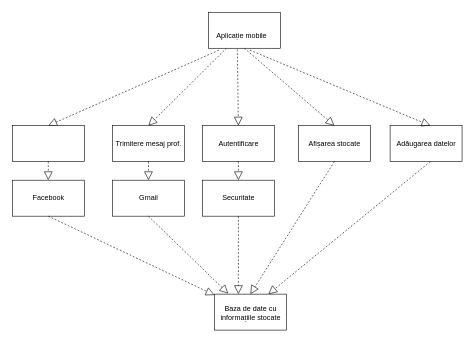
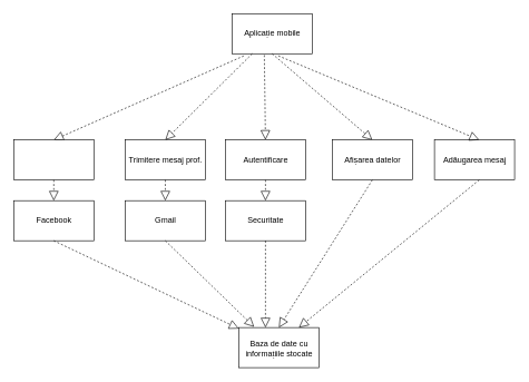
  <mxCell id="0" />
  <mxCell id="1" parent="0" />
  <mxCell id="2" value="" style="rounded=0;whiteSpace=wrap;html=1;" parent="1" vertex="1"><mxGeometry x="357" y="490" width="120" height="60" as="geometry" /></mxCell>
  <mxCell id="3" value="" style="rounded=0;whiteSpace=wrap;html=1;" parent="1" vertex="1"><mxGeometry x="347" y="20" width="120" height="60" as="geometry" /></mxCell>
- <mxCell id="4" value="Aplicație mobile" style="text;html=1;resizable=0;autosize=1;align=center;verticalAlign=middle;points=[];fillColor=none;strokeColor=none;rounded=0;" parent="1" vertex="1"><mxGeometry x="352" y="50" width="100" height="20" as="geometry" /></mxCell>
+ <mxCell id="4" value="Aplicație mobile" style="text;html=1;resizable=0;autosize=1;align=center;verticalAlign=middle;points=[];fillColor=none;strokeColor=none;rounded=0;" parent="1" vertex="1"><mxGeometry x="357" y="40" width="100" height="20" as="geometry" /></mxCell>
  <mxCell id="5" value="Baza de date cu" style="text;html=1;resizable=0;autosize=1;align=center;verticalAlign=middle;points=[];fillColor=none;strokeColor=none;rounded=0;" parent="1" vertex="1"><mxGeometry x="367" y="504" width="100" height="20" as="geometry" /></mxCell>
  <mxCell id="6" value="informațiile stocate" style="text;html=1;resizable=0;autosize=1;align=center;verticalAlign=middle;points=[];fillColor=none;strokeColor=none;rounded=0;" parent="1" vertex="1"><mxGeometry x="357" y="519" width="120" height="20" as="geometry" /></mxCell>
  <mxCell id="7" value="" style="endArrow=block;dashed=1;endFill=0;endSize=12;html=1;exitX=0.5;exitY=1;exitDx=0;exitDy=0;entryX=0.5;entryY=0;entryDx=0;entryDy=0;" parent="1" source="3" target="8" edge="1"><mxGeometry width="160" relative="1" as="geometry"><mxPoint x="556" y="159" as="sourcePoint" /><mxPoint x="556" y="199" as="targetPoint" /></mxGeometry></mxCell>
  <mxCell id="8" value="" style="rounded=0;whiteSpace=wrap;html=1;" parent="1" vertex="1"><mxGeometry x="497" y="209" width="120" height="60" as="geometry" /></mxCell>
  <mxCell id="9" value="" style="endArrow=block;dashed=1;endFill=0;endSize=12;html=1;entryX=0.5;entryY=0;entryDx=0;entryDy=0;exitX=0.5;exitY=1;exitDx=0;exitDy=0;" parent="1" source="8" target="2" edge="1"><mxGeometry width="160" relative="1" as="geometry"><mxPoint x="557" y="389" as="sourcePoint" /><mxPoint x="557" y="459" as="targetPoint" /></mxGeometry></mxCell>
  <mxCell id="10" value="" style="rounded=0;whiteSpace=wrap;html=1;" parent="1" vertex="1"><mxGeometry x="337" y="209" width="120" height="60" as="geometry" /></mxCell>
  <mxCell id="11" value="" style="rounded=0;whiteSpace=wrap;html=1;" parent="1" vertex="1"><mxGeometry x="650" y="209" width="120" height="60" as="geometry" /></mxCell>
  <mxCell id="12" value="Autentificare" style="text;html=1;resizable=0;autosize=1;align=center;verticalAlign=middle;points=[];fillColor=none;strokeColor=none;rounded=0;" parent="1" vertex="1"><mxGeometry x="357" y="229" width="80" height="20" as="geometry" /></mxCell>
  <mxCell id="13" value="" style="endArrow=block;dashed=1;endFill=0;endSize=12;html=1;exitX=0.5;exitY=1;exitDx=0;exitDy=0;" parent="1" source="10" target="19" edge="1"><mxGeometry width="160" relative="1" as="geometry"><mxPoint x="337" y="430" as="sourcePoint" /><mxPoint x="497" y="430" as="targetPoint" /></mxGeometry></mxCell>
  <mxCell id="14" value="" style="endArrow=block;dashed=1;endFill=0;endSize=12;html=1;entryX=0.75;entryY=0;entryDx=0;entryDy=0;exitX=0.5;exitY=1;exitDx=0;exitDy=0;" parent="1" target="2" edge="1"><mxGeometry width="160" relative="1" as="geometry"><mxPoint x="717" y="269" as="sourcePoint" /><mxPoint x="827" y="440" as="targetPoint" /></mxGeometry></mxCell>
- <mxCell id="15" value="Afișarea stocate" style="text;html=1;resizable=0;autosize=1;align=center;verticalAlign=middle;points=[];fillColor=none;strokeColor=none;rounded=0;" parent="1" vertex="1"><mxGeometry x="507" y="229" width="100" height="20" as="geometry" /></mxCell>
- <mxCell id="16" value="Adăugarea datelor" style="text;html=1;resizable=0;autosize=1;align=center;verticalAlign=middle;points=[];fillColor=none;strokeColor=none;rounded=0;" parent="1" vertex="1"><mxGeometry x="655" y="229" width="110" height="20" as="geometry" /></mxCell>
+ <mxCell id="15" value="Afișarea datelor" style="text;html=1;resizable=0;autosize=1;align=center;verticalAlign=middle;points=[];fillColor=none;strokeColor=none;rounded=0;" parent="1" vertex="1"><mxGeometry x="507" y="229" width="100" height="20" as="geometry" /></mxCell>
+ <mxCell id="16" value="Adăugarea mesaj" style="text;html=1;resizable=0;autosize=1;align=center;verticalAlign=middle;points=[];fillColor=none;strokeColor=none;rounded=0;" parent="1" vertex="1"><mxGeometry x="655" y="229" width="110" height="20" as="geometry" /></mxCell>
  <mxCell id="17" value="" style="endArrow=block;dashed=1;endFill=0;endSize=12;html=1;entryX=0.5;entryY=0;entryDx=0;entryDy=0;exitX=0.402;exitY=1.033;exitDx=0;exitDy=0;exitPerimeter=0;" parent="1" source="3" target="10" edge="1"><mxGeometry width="160" relative="1" as="geometry"><mxPoint x="257" y="330" as="sourcePoint" /><mxPoint x="417" y="330" as="targetPoint" /></mxGeometry></mxCell>
  <mxCell id="18" value="" style="endArrow=block;dashed=1;endFill=0;endSize=12;html=1;entryX=0.5;entryY=0;entryDx=0;entryDy=0;exitX=0.578;exitY=1.052;exitDx=0;exitDy=0;exitPerimeter=0;" parent="1" source="3" edge="1"><mxGeometry width="160" relative="1" as="geometry"><mxPoint x="737" y="150" as="sourcePoint" /><mxPoint x="717" y="209" as="targetPoint" /></mxGeometry></mxCell>
  <mxCell id="19" value="" style="rounded=0;whiteSpace=wrap;html=1;" parent="1" vertex="1"><mxGeometry x="337" y="300" width="120" height="60" as="geometry" /></mxCell>
  <mxCell id="20" value="Securitate" style="text;html=1;resizable=0;autosize=1;align=center;verticalAlign=middle;points=[];fillColor=none;strokeColor=none;rounded=0;" parent="1" vertex="1"><mxGeometry x="362" y="320" width="70" height="20" as="geometry" /></mxCell>
  <mxCell id="21" value="" style="rounded=0;whiteSpace=wrap;html=1;" parent="1" vertex="1"><mxGeometry x="187" y="209" width="120" height="60" as="geometry" /></mxCell>
  <mxCell id="22" value="Trimitere mesaj prof." style="text;html=1;resizable=0;autosize=1;align=center;verticalAlign=middle;points=[];fillColor=none;strokeColor=none;rounded=0;" parent="1" vertex="1"><mxGeometry x="187" y="229" width="120" height="20" as="geometry" /></mxCell>
  <mxCell id="23" value="" style="endArrow=block;dashed=1;endFill=0;endSize=12;html=1;exitX=0.5;exitY=1;exitDx=0;exitDy=0;" parent="1" source="19" edge="1"><mxGeometry width="160" relative="1" as="geometry"><mxPoint x="327" y="410" as="sourcePoint" /><mxPoint x="397" y="490" as="targetPoint" /></mxGeometry></mxCell>
  <mxCell id="24" value="" style="rounded=0;whiteSpace=wrap;html=1;" parent="1" vertex="1"><mxGeometry x="187" y="300" width="120" height="60" as="geometry" /></mxCell>
  <mxCell id="25" value="Gmail" style="text;html=1;resizable=0;autosize=1;align=center;verticalAlign=middle;points=[];fillColor=none;strokeColor=none;rounded=0;" parent="1" vertex="1"><mxGeometry x="222" y="320" width="50" height="20" as="geometry" /></mxCell>
  <mxCell id="26" value="" style="endArrow=block;dashed=1;endFill=0;endSize=12;html=1;exitX=0.5;exitY=1;exitDx=0;exitDy=0;entryX=0.5;entryY=0;entryDx=0;entryDy=0;" parent="1" source="21" target="24" edge="1"><mxGeometry width="160" relative="1" as="geometry"><mxPoint x="167" y="390" as="sourcePoint" /><mxPoint x="327" y="390" as="targetPoint" /></mxGeometry></mxCell>
  <mxCell id="27" value="" style="endArrow=block;dashed=1;endFill=0;endSize=12;html=1;exitX=0.5;exitY=1;exitDx=0;exitDy=0;" parent="1" source="24" edge="1"><mxGeometry width="160" relative="1" as="geometry"><mxPoint x="267" y="460" as="sourcePoint" /><mxPoint x="380" y="489" as="targetPoint" /></mxGeometry></mxCell>
  <mxCell id="28" value="" style="endArrow=block;dashed=1;endFill=0;endSize=12;html=1;entryX=0.5;entryY=0;entryDx=0;entryDy=0;exitX=0.25;exitY=1;exitDx=0;exitDy=0;" parent="1" source="3" target="21" edge="1"><mxGeometry width="160" relative="1" as="geometry"><mxPoint x="287" y="110" as="sourcePoint" /><mxPoint x="447" y="110" as="targetPoint" /></mxGeometry></mxCell>
  <mxCell id="29" value="" style="endArrow=block;dashed=1;endFill=0;endSize=12;html=1;exitX=0.145;exitY=1.054;exitDx=0;exitDy=0;exitPerimeter=0;" edge="1" parent="1" source="3"><mxGeometry width="160" relative="1" as="geometry"><mxPoint x="432" y="90" as="sourcePoint" /><mxPoint x="80" y="209" as="targetPoint" /></mxGeometry></mxCell>
  <mxCell id="30" value="" style="rounded=0;whiteSpace=wrap;html=1;" vertex="1" parent="1"><mxGeometry x="20" y="209" width="120" height="60" as="geometry" /></mxCell>
  <mxCell id="31" value="" style="rounded=0;whiteSpace=wrap;html=1;" vertex="1" parent="1"><mxGeometry x="20" y="300" width="120" height="60" as="geometry" /></mxCell>
  <mxCell id="32" value="Facebook" style="text;html=1;resizable=0;autosize=1;align=center;verticalAlign=middle;points=[];fillColor=none;strokeColor=none;rounded=0;" vertex="1" parent="1"><mxGeometry x="45" y="320" width="70" height="20" as="geometry" /></mxCell>
  <mxCell id="33" value="" style="endArrow=block;dashed=1;endFill=0;endSize=12;html=1;exitX=0.5;exitY=1;exitDx=0;exitDy=0;entryX=0.5;entryY=0;entryDx=0;entryDy=0;" edge="1" parent="1" target="31"><mxGeometry width="160" relative="1" as="geometry"><mxPoint x="80" y="269" as="sourcePoint" /><mxPoint x="160" y="390" as="targetPoint" /></mxGeometry></mxCell>
  <mxCell id="34" value="" style="endArrow=block;dashed=1;endFill=0;endSize=12;html=1;exitX=0.5;exitY=1;exitDx=0;exitDy=0;" edge="1" parent="1" target="2"><mxGeometry width="160" relative="1" as="geometry"><mxPoint x="80" y="360" as="sourcePoint" /><mxPoint x="400" y="489" as="targetPoint" /></mxGeometry></mxCell>
